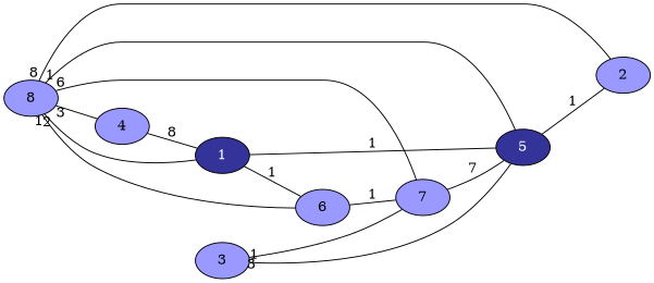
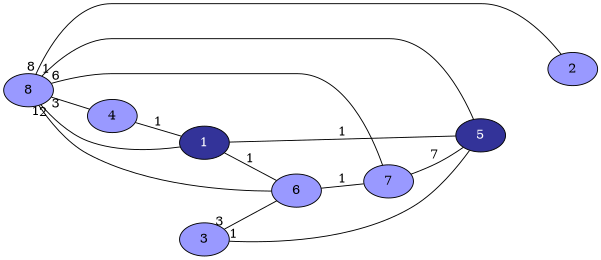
  graph {
    rankdir=LR
    node [fillcolor="#9999ff" style=filled]
    n1 [label=8]
    1 [fillcolor="#333399" fontcolor=white]
    2
    4
    5 [fillcolor="#333399" fontcolor=white]
    6
    7
    3
    n1 -- 1 [taillabel=1]
    n1 -- 2 [taillabel=8]
    n1 -- 4 [taillabel=3]
    n1 -- 5 [taillabel=1]
    n1 -- 6 [taillabel=2]
    n1 -- 7 [taillabel=6]
    1 -- 5 [label=1]
    1 -- 6 [label=1]
-   4 -- 1 [label=8]
-   5 -- 2 [label=1]
+   4 -- 1 [label=1]
    6 -- 7 [label=1]
    7 -- 5 [label=7]
    3 -- 5 [taillabel=1]
-   3 -- 7 [taillabel=3]
+   3 -- 6 [taillabel=3]
  }
